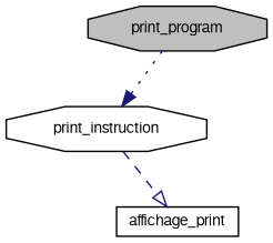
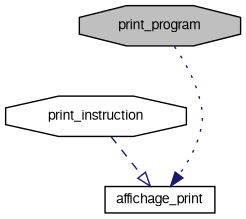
  digraph {
    rankdir=TB
    node [color=black fillcolor=white fontname=FreeSans fontsize=10 shape=octagon style=filled]
    edge [color=midnightblue fontname=FreeSans fontsize=10 labelfontname=FreeSans labelfontsize=10]
    n1 [fillcolor=grey75 fontcolor=black height=0.2 label=print_program width=0.4]
    n2 [height=0.2 label=print_instruction width=0.4]
    n3 [height=0.2 label=affichage_print shape=box width=0.4]
-   n1 -> n2 [arrowhead=normal style=dotted]
+   n1 -> n3 [arrowhead=normal style=dotted]
    n2 -> n3 [arrowhead=onormal style=dashed]
  }
